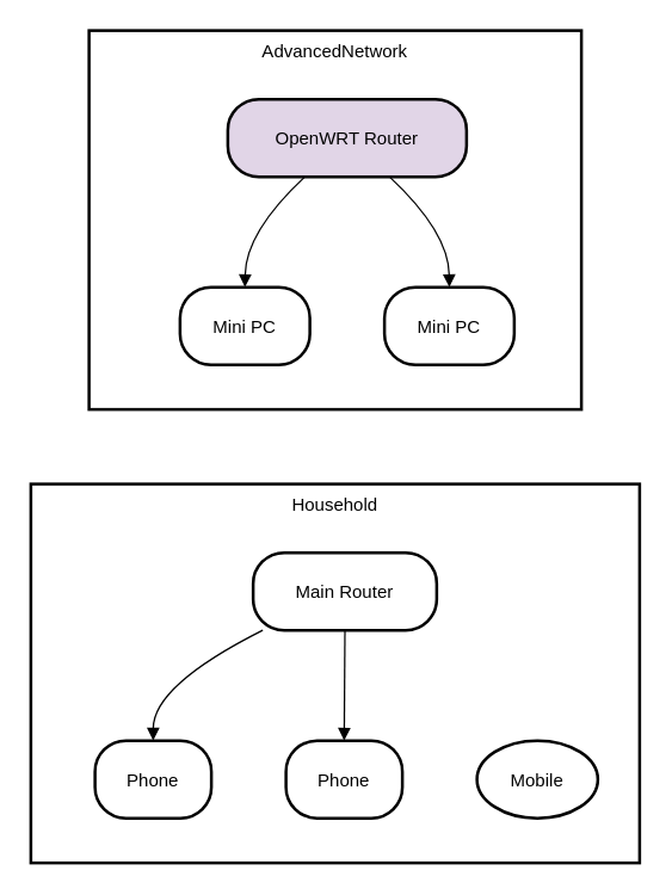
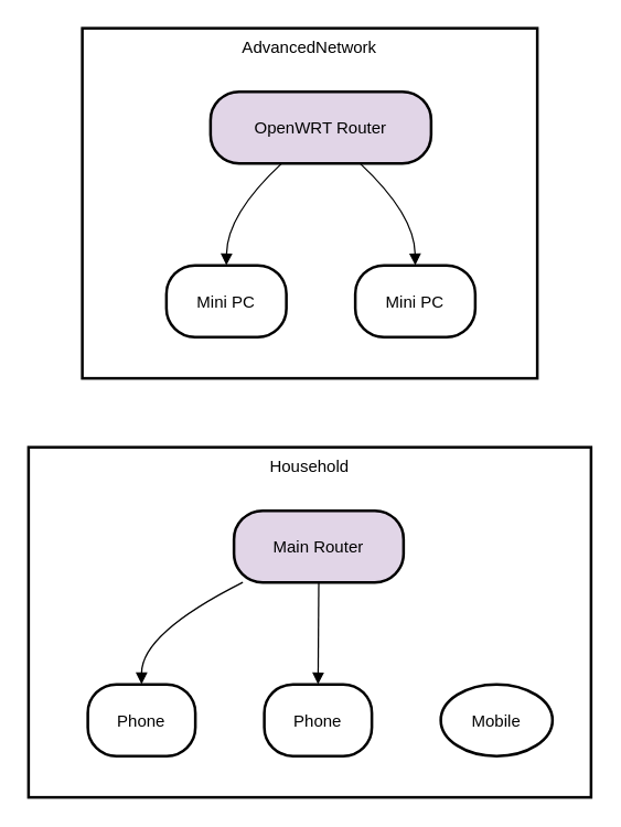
  <mxCell id="0" />
  <mxCell id="1" parent="0" />
  <mxCell id="2" value="AdvancedNetwork" style="whiteSpace=wrap;strokeWidth=2;verticalAlign=top;" vertex="1" parent="1"><mxGeometry x="59" y="20" width="330" height="254" as="geometry" /></mxCell>
  <mxCell id="3" value="OpenWRT Router" style="rounded=1;arcSize=40;strokeWidth=2;fillColor=#e1d5e7;" vertex="1" parent="2"><mxGeometry x="93" y="46" width="160" height="52" as="geometry" /></mxCell>
  <mxCell id="4" value="Mini PC" style="rounded=1;arcSize=40;strokeWidth=2" vertex="1" parent="2"><mxGeometry x="61" y="172" width="87" height="52" as="geometry" /></mxCell>
  <mxCell id="5" value="Mini PC" style="rounded=1;arcSize=40;strokeWidth=2" vertex="1" parent="2"><mxGeometry x="198" y="172" width="87" height="52" as="geometry" /></mxCell>
  <mxCell id="6" value="" style="curved=1;startArrow=none;endArrow=block;exitX=0.33;exitY=0.98;entryX=0.5;entryY=0;" edge="1" parent="2" source="3" target="4"><mxGeometry relative="1" as="geometry"><Array as="points"><mxPoint x="105" y="135" /></Array></mxGeometry></mxCell>
  <mxCell id="7" value="" style="curved=1;startArrow=none;endArrow=block;exitX=0.67;exitY=0.98;entryX=0.5;entryY=0;" edge="1" parent="2" source="3" target="5"><mxGeometry relative="1" as="geometry"><Array as="points"><mxPoint x="241" y="135" /></Array></mxGeometry></mxCell>
  <mxCell id="8" value="Household" style="whiteSpace=wrap;strokeWidth=2;verticalAlign=top;" vertex="1" parent="1"><mxGeometry x="20" y="324" width="408" height="254" as="geometry" /></mxCell>
- <mxCell id="9" value="Main Router" style="rounded=1;arcSize=40;strokeWidth=2" vertex="1" parent="8"><mxGeometry x="149" y="46" width="123" height="52" as="geometry" /></mxCell>
+ <mxCell id="9" value="Main Router" style="rounded=1;arcSize=40;strokeWidth=2;fillColor=#e1d5e7;" vertex="1" parent="8"><mxGeometry x="149" y="46" width="123" height="52" as="geometry" /></mxCell>
  <mxCell id="10" value="Phone" style="rounded=1;arcSize=40;strokeWidth=2" vertex="1" parent="8"><mxGeometry x="43" y="172" width="78" height="52" as="geometry" /></mxCell>
  <mxCell id="11" value="Phone" style="rounded=1;arcSize=40;strokeWidth=2" vertex="1" parent="8"><mxGeometry x="171" y="172" width="78" height="52" as="geometry" /></mxCell>
  <mxCell id="12" value="Mobile" style="ellipse;arcSize=40;strokeWidth=2;" vertex="1" parent="8"><mxGeometry x="299" y="172" width="81" height="52" as="geometry" /></mxCell>
  <mxCell id="13" value="" style="curved=1;startArrow=none;endArrow=block;exitX=0.07;exitY=0.98;entryX=0.5;entryY=0;" edge="1" parent="8" source="9" target="10"><mxGeometry relative="1" as="geometry"><Array as="points"><mxPoint x="82" y="135" /></Array></mxGeometry></mxCell>
  <mxCell id="14" value="" style="curved=1;startArrow=none;endArrow=block;exitX=0.5;exitY=0.98;entryX=0.5;entryY=0;" edge="1" parent="8" source="9" target="11"><mxGeometry relative="1" as="geometry"><Array as="points" /></mxGeometry></mxCell>
